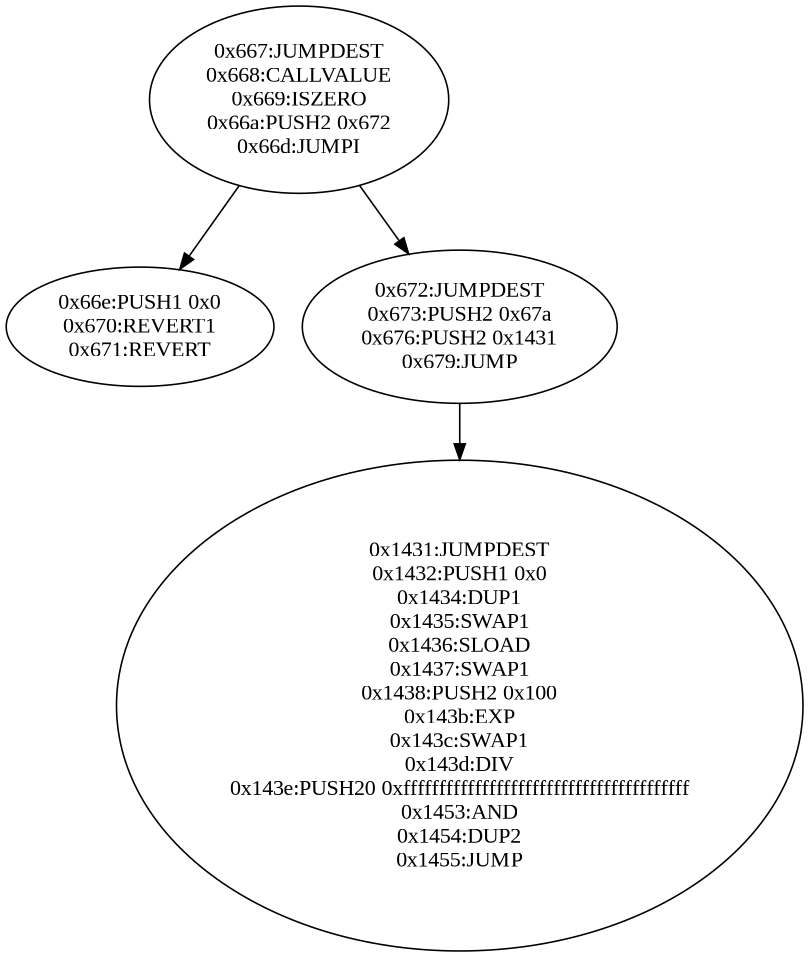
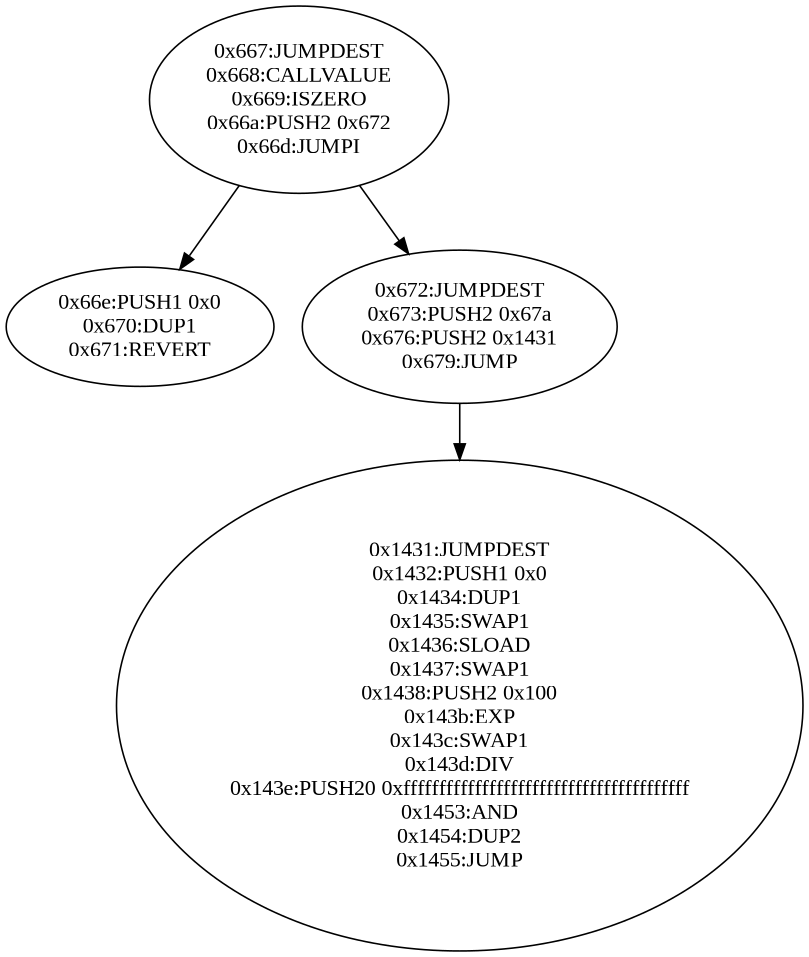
  digraph {
    fontname="Liberation Serif"
    node [fontname="Liberation Serif"]
    edge [fontname="Liberation Serif"]
    n1 [label="0x667:JUMPDEST\n0x668:CALLVALUE\n0x669:ISZERO\n0x66a:PUSH2 0x672\n0x66d:JUMPI"]
-   n2 [label="0x66e:PUSH1 0x0\n0x670:REVERT1\n0x671:REVERT"]
+   n2 [label="0x66e:PUSH1 0x0\n0x670:DUP1\n0x671:REVERT"]
    n3 [label="0x672:JUMPDEST\n0x673:PUSH2 0x67a\n0x676:PUSH2 0x1431\n0x679:JUMP"]
    n4 [label="0x1431:JUMPDEST\n0x1432:PUSH1 0x0\n0x1434:DUP1\n0x1435:SWAP1\n0x1436:SLOAD\n0x1437:SWAP1\n0x1438:PUSH2 0x100\n0x143b:EXP\n0x143c:SWAP1\n0x143d:DIV\n0x143e:PUSH20 0xffffffffffffffffffffffffffffffffffffffff\n0x1453:AND\n0x1454:DUP2\n0x1455:JUMP"]
    n1 -> n2
    n1 -> n3
    n3 -> n4
  }
